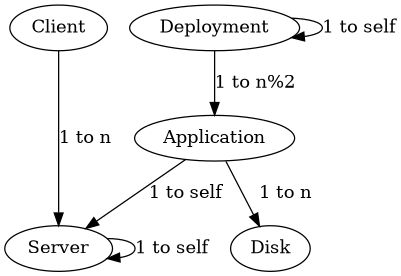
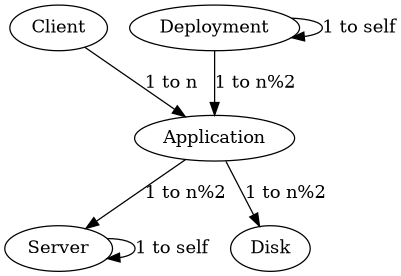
  digraph {
    node [func=one instances=2]
    n1 [instances=1 label=Client]
    n2 [func="one(DB) & one(DP)" instances=4 label=Application]
    n3 [label=Disk]
    n4 [func=copy instances=6 label=Server]
    n5 [func=copy label=Deployment]
-   n1 -> n4 [label="1 to n"]
-   n2 -> n3 [label="1 to n"]
-   n2 -> n4 [label="1 to self"]
+   n1 -> n2 [label="1 to n"]
+   n2 -> n3 [label="1 to n%2"]
+   n2 -> n4 [label="1 to n%2"]
    n4 -> n4 [label="1 to self"]
    n5 -> n2 [label="1 to n%2"]
    n5 -> n5 [label="1 to self"]
  }
